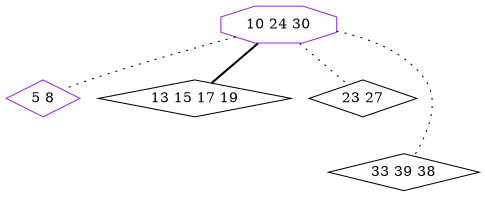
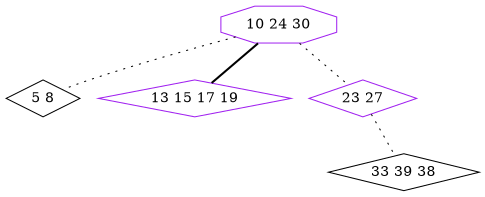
  graph {
    node [color=purple shape=diamond]
    edge [style=dotted]
    n1 [label="10 24 30" shape=octagon]
-   n2 [label="5 8"]
-   n3 [color=black label="13 15 17 19"]
-   n4 [color=black label="23 27"]
+   n2 [color=black label="5 8"]
+   n3 [label="13 15 17 19"]
+   n4 [label="23 27"]
    n5 [color=black label="33 39 38"]
    n1 -- n2
    n1 -- n3 [style=bold]
    n1 -- n4
-   n1 -- n5
+   n4 -- n5
  }
